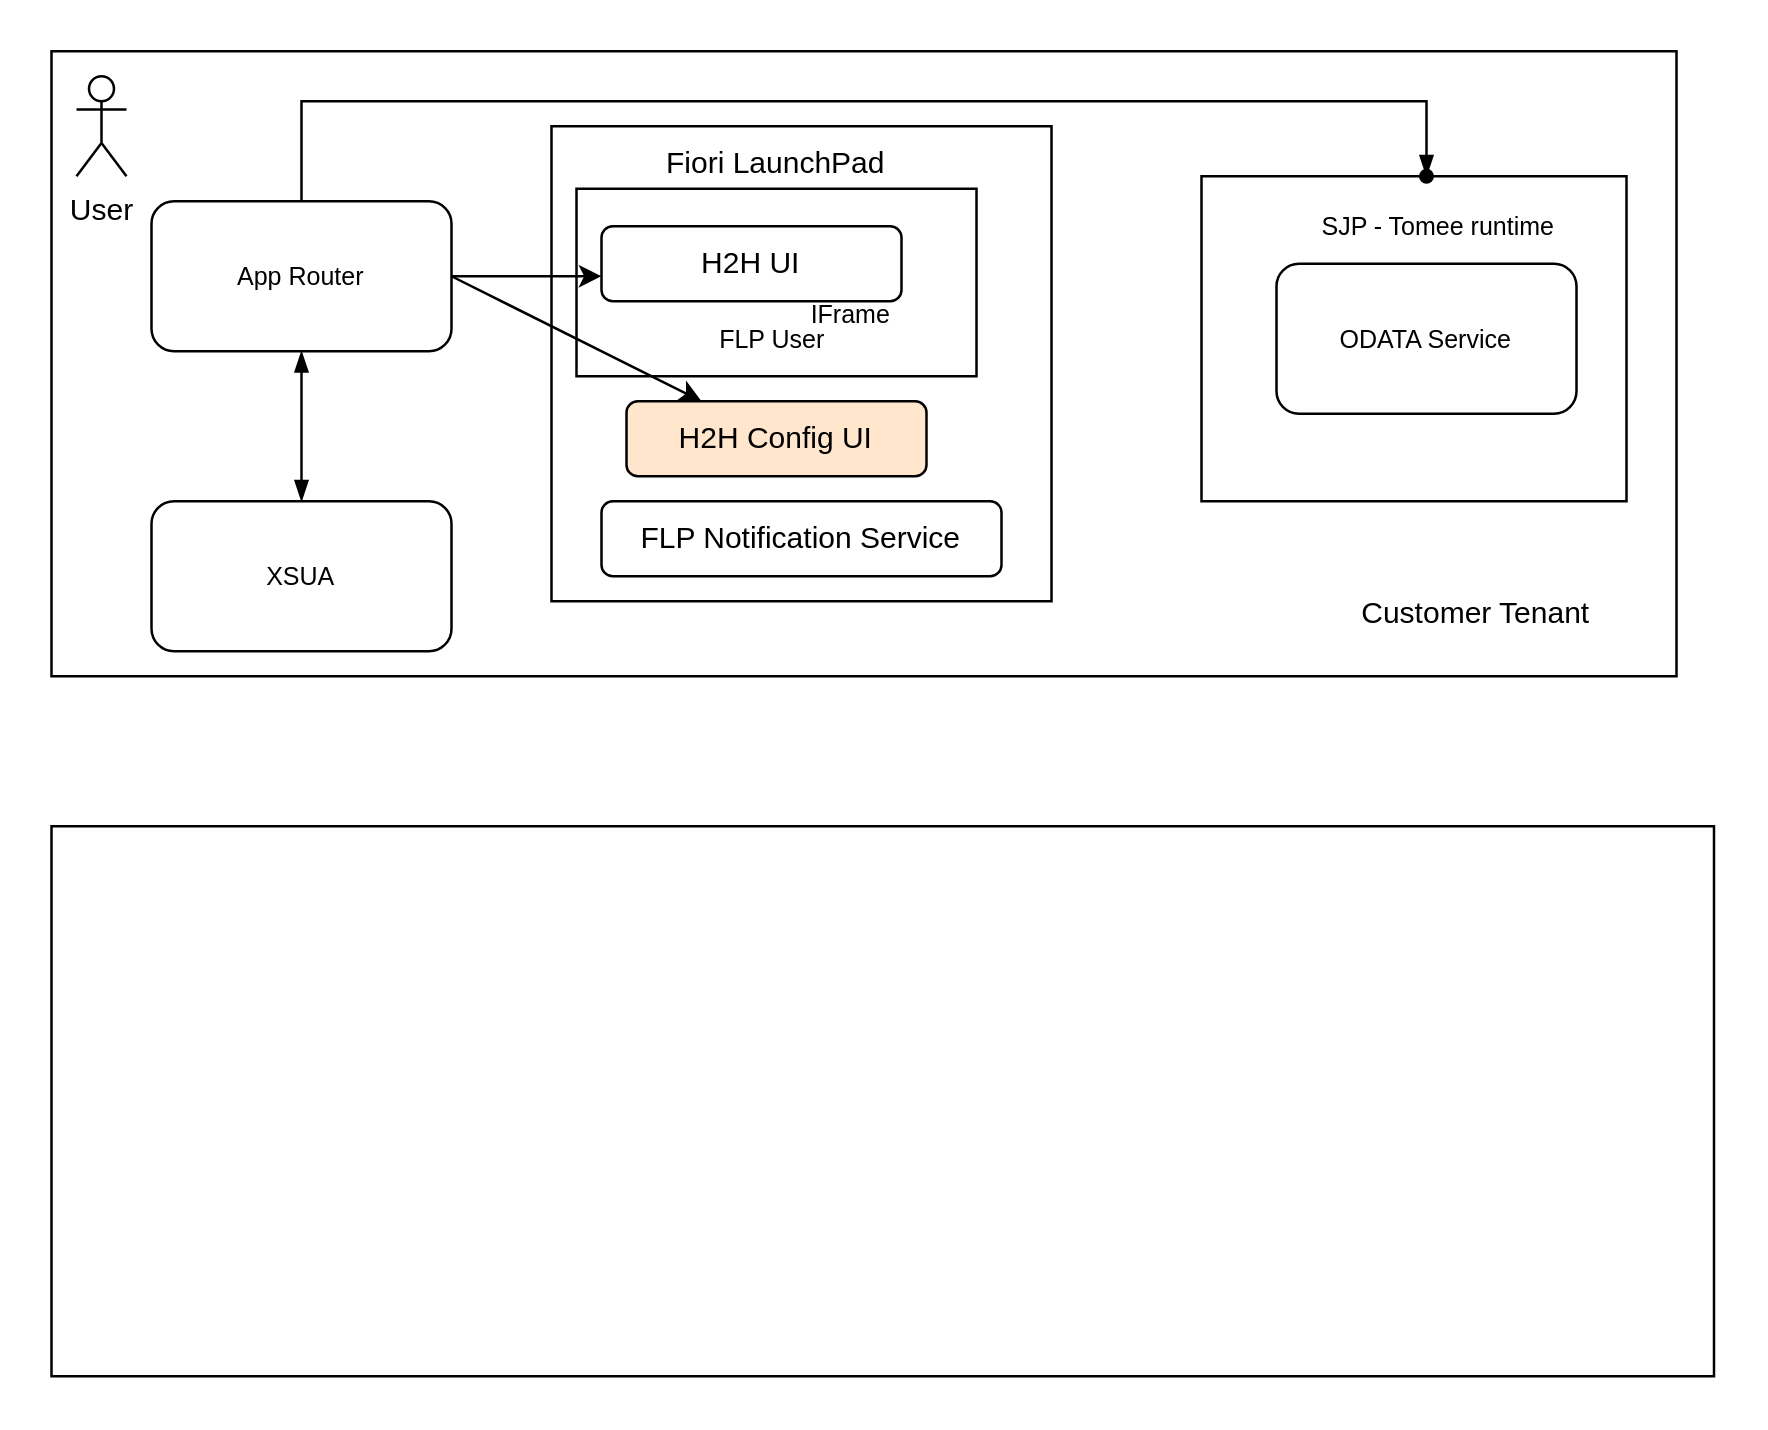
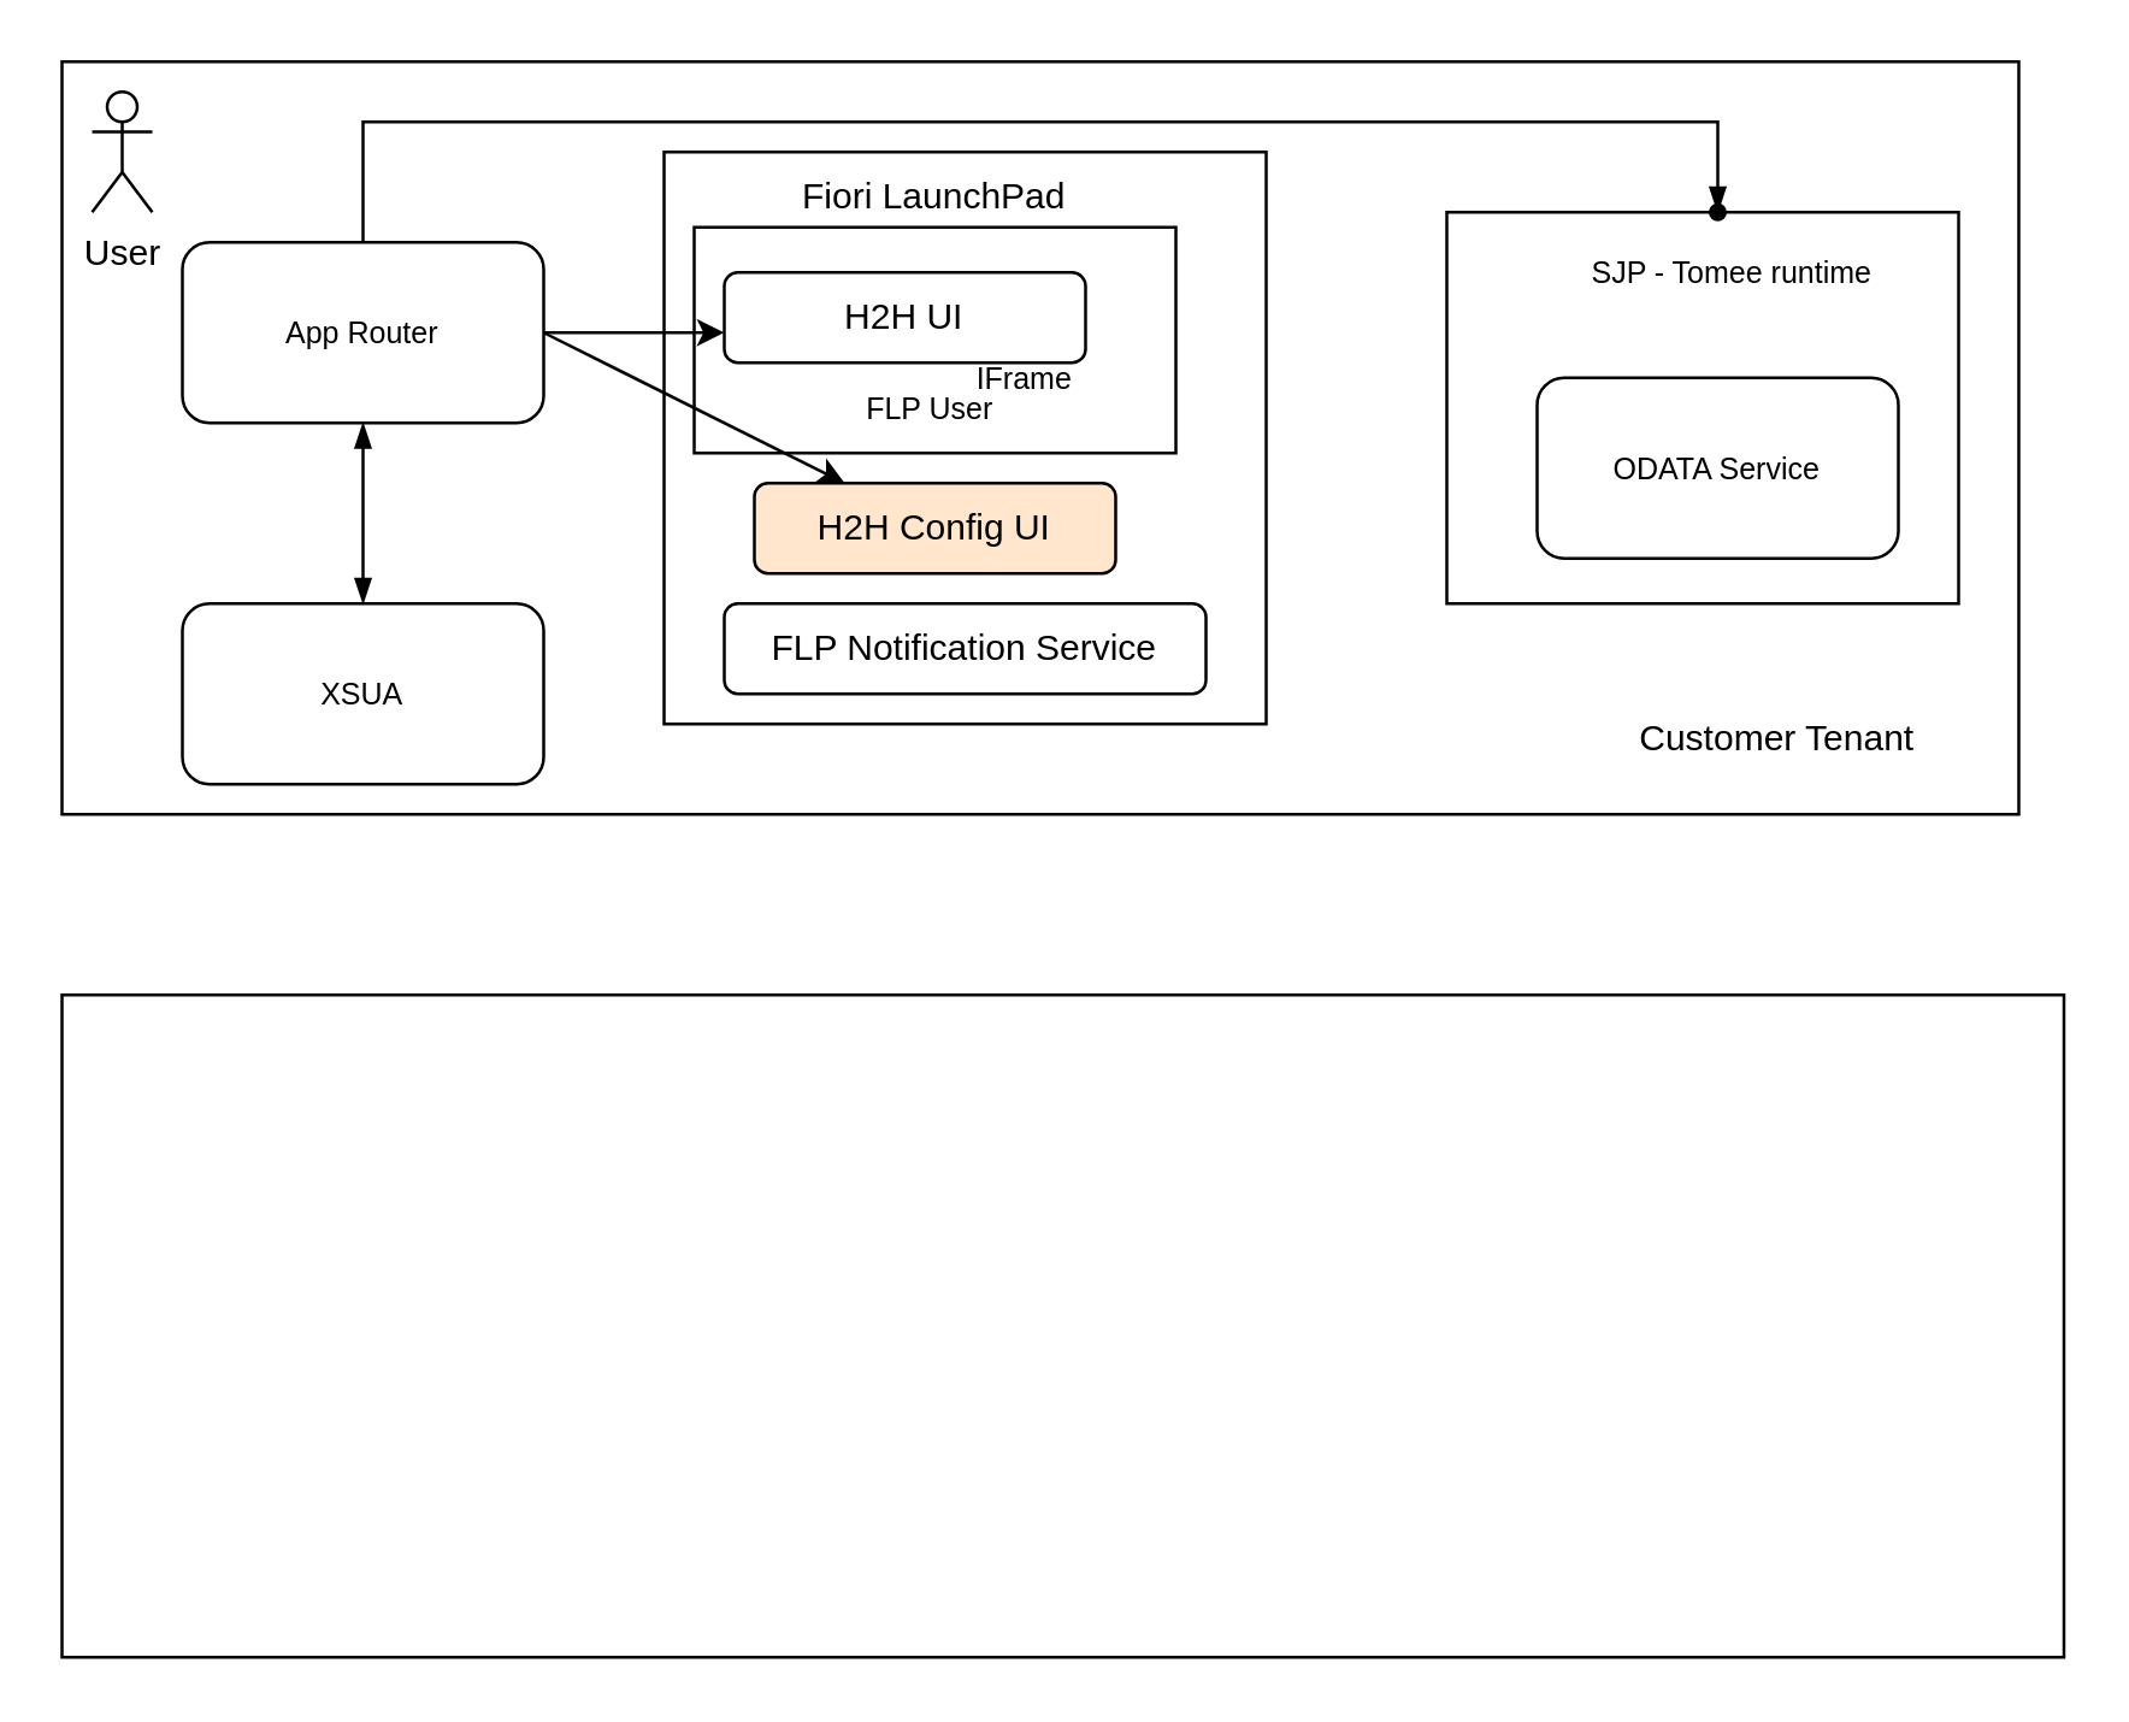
  <mxCell id="0" />
  <mxCell id="1" parent="0" />
  <mxCell id="2" value="" style="rounded=0;whiteSpace=wrap;html=1;" vertex="1" parent="1"><mxGeometry x="20" y="20" width="650" height="250" as="geometry" /></mxCell>
  <mxCell id="3" value="User" style="shape=umlActor;verticalLabelPosition=bottom;verticalAlign=top;html=1;outlineConnect=0;" vertex="1" parent="1"><mxGeometry x="30" y="30" width="20" height="40" as="geometry" /></mxCell>
  <mxCell id="4" value="Customer Tenant" style="text;html=1;strokeColor=none;fillColor=none;align=center;verticalAlign=middle;whiteSpace=wrap;rounded=0;" vertex="1" parent="1"><mxGeometry x="530" y="230" width="120" height="30" as="geometry" /></mxCell>
  <mxCell id="5" value="" style="group" vertex="1" connectable="0" parent="1"><mxGeometry x="220" y="50" width="220" height="190" as="geometry" /></mxCell>
  <mxCell id="6" value="" style="rounded=0;whiteSpace=wrap;html=1;fontSize=10;" vertex="1" parent="5"><mxGeometry width="200" height="190" as="geometry" /></mxCell>
  <mxCell id="7" value="" style="rounded=0;whiteSpace=wrap;html=1;" vertex="1" parent="5"><mxGeometry x="10" y="25" width="160" height="75" as="geometry" /></mxCell>
  <mxCell id="8" value="H2H UI" style="rounded=1;whiteSpace=wrap;html=1;" vertex="1" parent="5"><mxGeometry x="20" y="40" width="120" height="30" as="geometry" /></mxCell>
  <mxCell id="9" value="Fiori LaunchPad" style="text;html=1;strokeColor=none;fillColor=none;align=center;verticalAlign=middle;whiteSpace=wrap;rounded=0;" vertex="1" parent="5"><mxGeometry x="30" width="120" height="30" as="geometry" /></mxCell>
  <mxCell id="10" value="H2H Config UI" style="rounded=1;whiteSpace=wrap;html=1;fillColor=#ffe6cc;" vertex="1" parent="5"><mxGeometry x="30" y="110" width="120" height="30" as="geometry" /></mxCell>
  <mxCell id="11" value="&lt;font style=&quot;font-size: 10px;&quot;&gt;FLP User&amp;nbsp;&lt;/font&gt;" style="text;html=1;strokeColor=none;fillColor=none;align=center;verticalAlign=middle;whiteSpace=wrap;rounded=0;" vertex="1" parent="5"><mxGeometry x="30" y="70" width="120" height="30" as="geometry" /></mxCell>
  <mxCell id="12" value="&lt;font style=&quot;font-size: 10px;&quot;&gt;IFrame&lt;/font&gt;" style="text;html=1;strokeColor=none;fillColor=none;align=center;verticalAlign=middle;whiteSpace=wrap;rounded=0;" vertex="1" parent="5"><mxGeometry x="60" y="60" width="120" height="30" as="geometry" /></mxCell>
  <mxCell id="13" value="FLP Notification Service" style="rounded=1;whiteSpace=wrap;html=1;" vertex="1" parent="5"><mxGeometry x="20" y="150" width="160" height="30" as="geometry" /></mxCell>
  <mxCell id="14" value="" style="edgeStyle=orthogonalEdgeStyle;rounded=0;orthogonalLoop=1;jettySize=auto;html=1;fontSize=10;startArrow=none;startFill=0;endArrow=blockThin;endFill=1;" edge="1" parent="1" source="15" target="23"><mxGeometry relative="1" as="geometry"><Array as="points"><mxPoint x="120" y="40" /><mxPoint x="570" y="40" /></Array></mxGeometry></mxCell>
  <mxCell id="15" value="App Router" style="rounded=1;whiteSpace=wrap;html=1;fontSize=10;" vertex="1" parent="1"><mxGeometry x="60" y="80" width="120" height="60" as="geometry" /></mxCell>
  <mxCell id="16" value="XSUA" style="rounded=1;whiteSpace=wrap;html=1;fontSize=10;" vertex="1" parent="1"><mxGeometry x="60" y="200" width="120" height="60" as="geometry" /></mxCell>
  <mxCell id="17" value="" style="endArrow=blockThin;startArrow=blockThin;html=1;rounded=0;fontSize=10;exitX=0.5;exitY=0;exitDx=0;exitDy=0;endFill=1;startFill=1;" edge="1" parent="1" source="16"><mxGeometry width="50" height="50" relative="1" as="geometry"><mxPoint x="70" y="190" as="sourcePoint" /><mxPoint x="120" y="140" as="targetPoint" /></mxGeometry></mxCell>
  <mxCell id="18" value="" style="endArrow=classic;html=1;rounded=0;fontSize=10;" edge="1" parent="1"><mxGeometry width="50" height="50" relative="1" as="geometry"><mxPoint x="180" y="110" as="sourcePoint" /><mxPoint x="240" y="110" as="targetPoint" /></mxGeometry></mxCell>
  <mxCell id="19" value="" style="endArrow=classic;html=1;rounded=0;fontSize=10;" edge="1" parent="1" target="10"><mxGeometry width="50" height="50" relative="1" as="geometry"><mxPoint x="180" y="110" as="sourcePoint" /><mxPoint x="250" y="120" as="targetPoint" /></mxGeometry></mxCell>
  <mxCell id="20" value="" style="rounded=0;whiteSpace=wrap;html=1;fontSize=10;" vertex="1" parent="1"><mxGeometry x="480" y="70" width="170" height="130" as="geometry" /></mxCell>
  <mxCell id="21" value="SJP - Tomee runtime" style="text;html=1;strokeColor=none;fillColor=none;align=center;verticalAlign=middle;whiteSpace=wrap;rounded=0;fontSize=10;" vertex="1" parent="1"><mxGeometry x="520" y="80" width="110" height="20" as="geometry" /></mxCell>
- <mxCell id="22" value="ODATA Service" style="rounded=1;whiteSpace=wrap;html=1;fontSize=10;" vertex="1" parent="1"><mxGeometry x="510" y="105" width="120" height="60" as="geometry" /></mxCell>
+ <mxCell id="22" value="ODATA Service" style="rounded=1;whiteSpace=wrap;html=1;fontSize=10;" vertex="1" parent="1"><mxGeometry x="510" y="125" width="120" height="60" as="geometry" /></mxCell>
  <mxCell id="23" value="" style="shape=waypoint;sketch=0;size=6;pointerEvents=1;points=[];fillColor=default;resizable=0;rotatable=0;perimeter=centerPerimeter;snapToPoint=1;fontSize=10;rounded=1;" vertex="1" parent="1"><mxGeometry x="550" y="50" width="40" height="40" as="geometry" /></mxCell>
  <mxCell id="24" value="" style="rounded=0;whiteSpace=wrap;html=1;fontSize=10;" vertex="1" parent="1"><mxGeometry x="20" y="330" width="665" height="220" as="geometry" /></mxCell>
